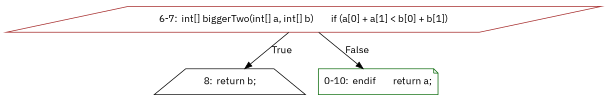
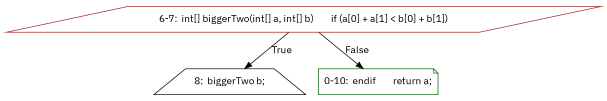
  digraph {
    fontname="IBM Plex Sans"
    node [fontname="IBM Plex Sans"]
    edge [fontname="IBM Plex Sans"]
    n1 [label="6-7:  int[] biggerTwo(int[] a, int[] b)	if (a[0] + a[1] < b[0] + b[1])" color=brown shape=parallelogram]
-   n2 [label="8:  return b;" color=black shape=trapezium]
+   n2 [label="8:  biggerTwo b;" color=black shape=trapezium]
    n3 [label="0-10:  endif	return a;" color=darkgreen shape=note]
    n1 -> n2 [label=True]
    n1 -> n3 [label=False]
  }
